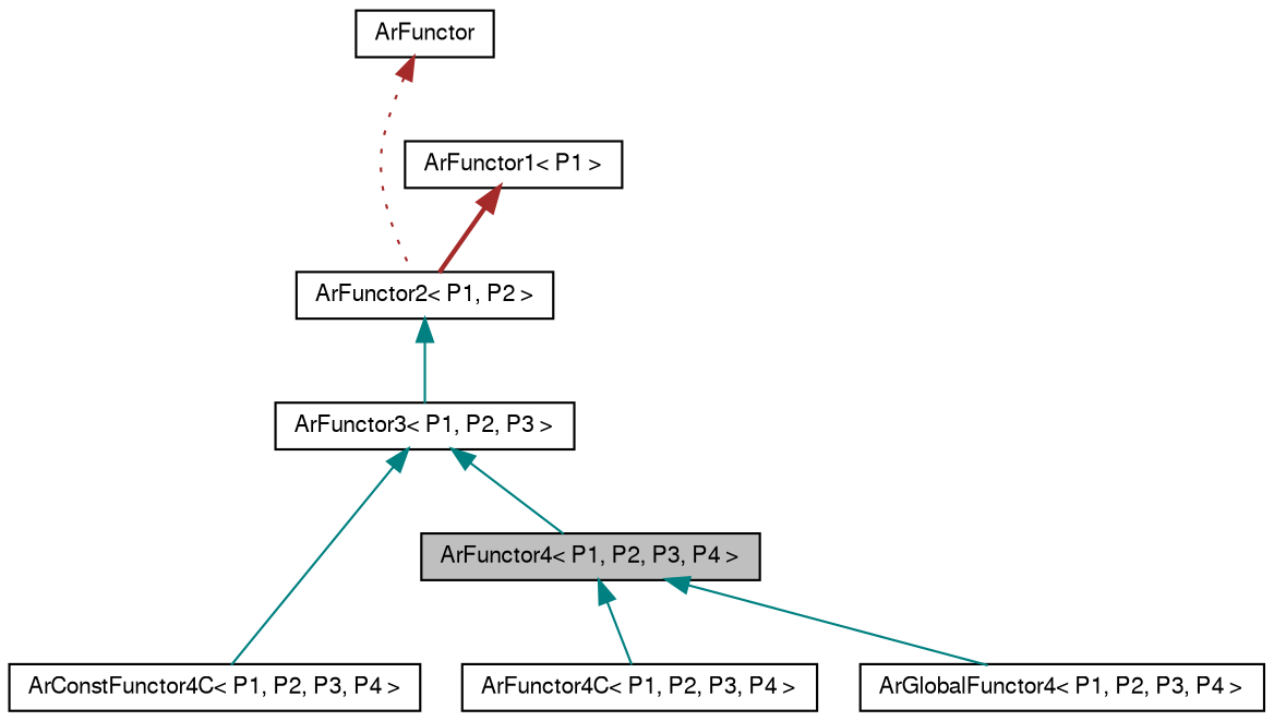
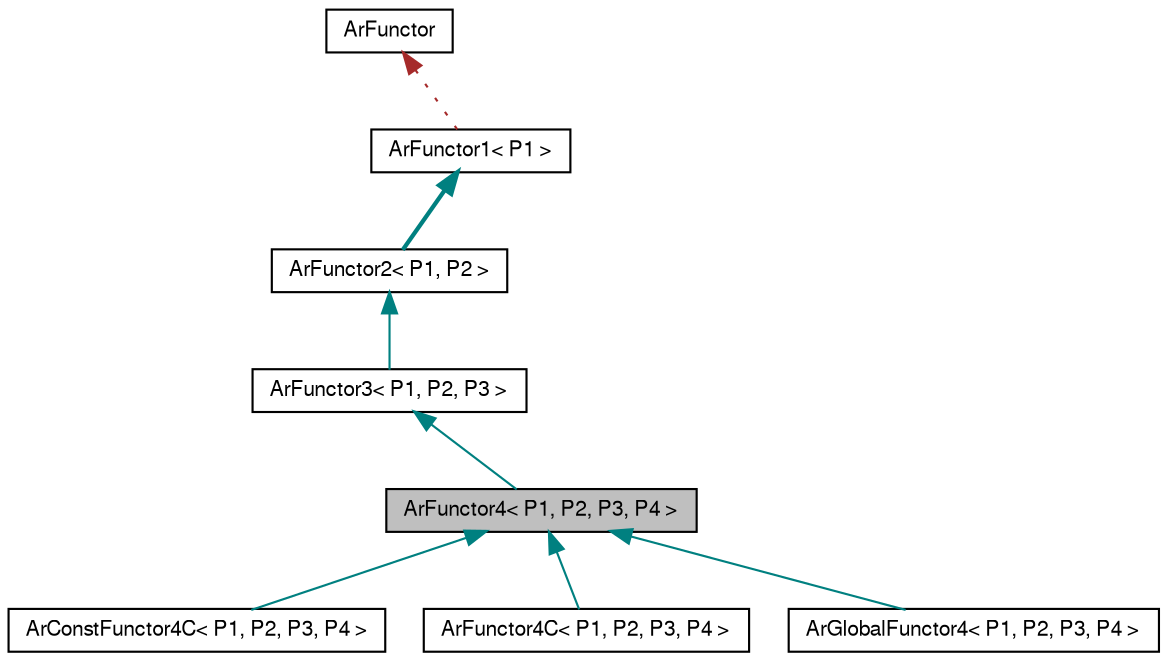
  digraph {
    rankdir=TB
    node [color=black fillcolor=white fontname=FreeSans fontsize=10 shape=record style=filled]
    edge [color=teal dir=back fontname=FreeSans fontsize=10 labelfontname=FreeSans labelfontsize=10 style=solid]
    n1 [fillcolor=grey75 fontcolor=black height=0.2 label="ArFunctor4\< P1, P2, P3, P4 \>" width=0.4]
    n2 [height=0.2 label="ArConstFunctor4C\< P1, P2, P3, P4 \>" width=0.4]
    n3 [height=0.2 label="ArFunctor4C\< P1, P2, P3, P4 \>" width=0.4]
    n4 [height=0.2 label="ArGlobalFunctor4\< P1, P2, P3, P4 \>" width=0.4]
    n5 [height=0.2 label="ArFunctor3\< P1, P2, P3 \>" width=0.4]
    n6 [height=0.2 label="ArFunctor2\< P1, P2 \>" width=0.4]
    n7 [height=0.2 label="ArFunctor1\< P1 \>" width=0.4]
    n8 [height=0.2 label=ArFunctor width=0.4]
-   n5 -> n2
+   n1 -> n2
    n1 -> n3
    n1 -> n4
    n5 -> n1
    n6 -> n5
-   n7 -> n6 [color=brown style=bold]
-   n8 -> n6 [color=brown style=dotted]
+   n7 -> n6 [style=bold]
+   n8 -> n7 [color=brown style=dotted]
  }
